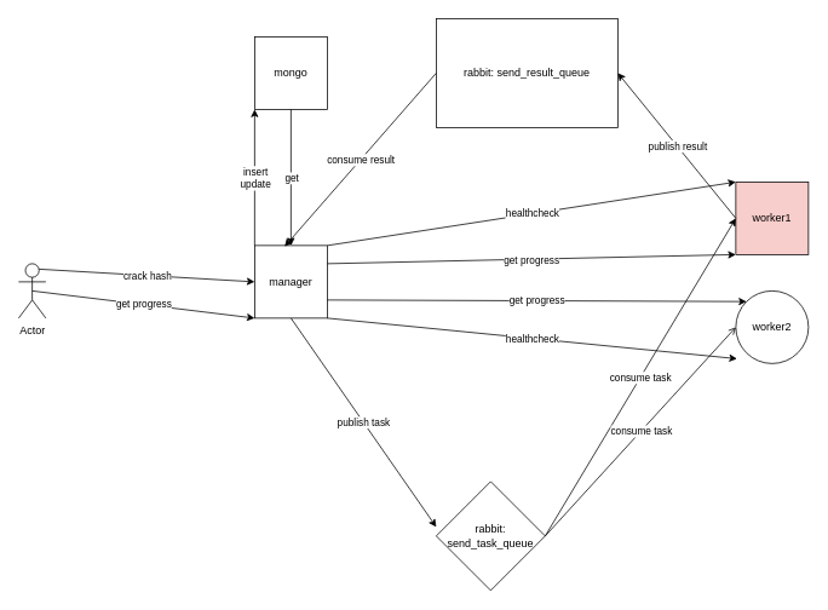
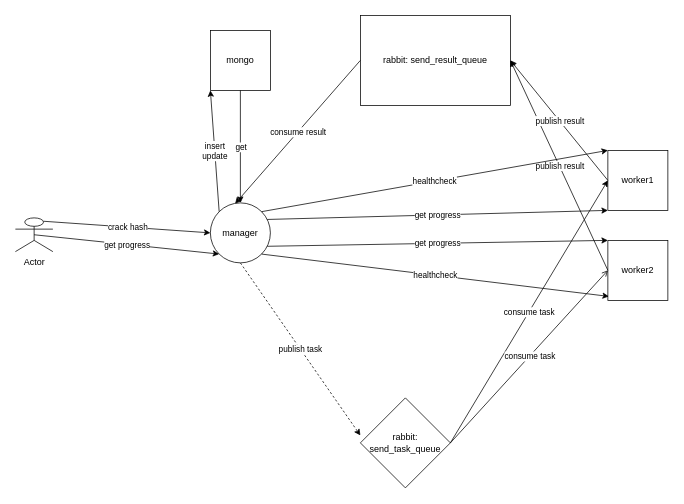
  <mxCell id="0" />
  <mxCell id="1" parent="0" />
- <mxCell id="2" value="manager" style="whiteSpace=wrap;html=1;aspect=fixed;" parent="1" vertex="1"><mxGeometry x="280" y="270" width="80" height="80" as="geometry" /></mxCell>
+ <mxCell id="2" value="manager" style="ellipse;whiteSpace=wrap;html=1;aspect=fixed;" parent="1" vertex="1"><mxGeometry x="280" y="270" width="80" height="80" as="geometry" /></mxCell>
  <mxCell id="3" value="rabbit: send_result_queue" style="whiteSpace=wrap;html=1;aspect=fixed;" parent="1" vertex="1"><mxGeometry x="480" y="20" width="200" height="120" as="geometry" /></mxCell>
- <mxCell id="4" value="worker1" style="whiteSpace=wrap;html=1;aspect=fixed;fillColor=#f8cecc;" parent="1" vertex="1"><mxGeometry x="810" y="200" width="80" height="80" as="geometry" /></mxCell>
+ <mxCell id="4" value="worker1" style="whiteSpace=wrap;html=1;aspect=fixed;" parent="1" vertex="1"><mxGeometry x="810" y="200" width="80" height="80" as="geometry" /></mxCell>
  <mxCell id="5" value="rabbit: send_task_queue" style="rhombus;whiteSpace=wrap;html=1;aspect=fixed;" parent="1" vertex="1"><mxGeometry x="480" y="530" width="120" height="120" as="geometry" /></mxCell>
- <mxCell id="6" value="worker2" style="ellipse;whiteSpace=wrap;html=1;aspect=fixed;" parent="1" vertex="1"><mxGeometry x="810" y="320" width="80" height="80" as="geometry" /></mxCell>
- <mxCell id="7" value="" style="endArrow=classic;html=1;rounded=0;exitX=0.5;exitY=1;exitDx=0;exitDy=0;entryX=0;entryY=0.417;entryDx=0;entryDy=0;entryPerimeter=0;" parent="1" source="2" target="5" edge="1"><mxGeometry relative="1" as="geometry"><mxPoint x="590" y="380" as="sourcePoint" /><mxPoint x="690" y="380" as="targetPoint" /></mxGeometry></mxCell>
+ <mxCell id="6" value="worker2" style="whiteSpace=wrap;html=1;aspect=fixed;" parent="1" vertex="1"><mxGeometry x="810" y="320" width="80" height="80" as="geometry" /></mxCell>
+ <mxCell id="7" value="" style="endArrow=classic;html=1;rounded=0;exitX=0.5;exitY=1;exitDx=0;exitDy=0;entryX=0;entryY=0.417;entryDx=0;entryDy=0;entryPerimeter=0;dashed=1;" parent="1" source="2" target="5" edge="1"><mxGeometry relative="1" as="geometry"><mxPoint x="590" y="380" as="sourcePoint" /><mxPoint x="690" y="380" as="targetPoint" /></mxGeometry></mxCell>
  <mxCell id="8" value="publish task" style="edgeLabel;resizable=0;html=1;;align=center;verticalAlign=middle;" parent="7" connectable="0" vertex="1"><mxGeometry relative="1" as="geometry" /></mxCell>
  <mxCell id="9" value="" style="endArrow=classic;html=1;rounded=0;exitX=1;exitY=0.5;exitDx=0;exitDy=0;entryX=0;entryY=0.5;entryDx=0;entryDy=0;" parent="1" source="5" target="4" edge="1"><mxGeometry relative="1" as="geometry"><mxPoint x="590" y="380" as="sourcePoint" /><mxPoint x="690" y="380" as="targetPoint" /></mxGeometry></mxCell>
  <mxCell id="10" value="&lt;span style=&quot;color: rgb(0, 0, 0); font-family: Helvetica; font-size: 11px; font-style: normal; font-variant-ligatures: normal; font-variant-caps: normal; font-weight: 400; letter-spacing: normal; orphans: 2; text-align: center; text-indent: 0px; text-transform: none; widows: 2; word-spacing: 0px; -webkit-text-stroke-width: 0px; white-space: nowrap; background-color: rgb(255, 255, 255); text-decoration-thickness: initial; text-decoration-style: initial; text-decoration-color: initial; display: inline !important; float: none;&quot;&gt;consume task&lt;/span&gt;" style="edgeLabel;resizable=0;html=1;;align=center;verticalAlign=middle;" parent="9" connectable="0" vertex="1"><mxGeometry relative="1" as="geometry" /></mxCell>
  <mxCell id="11" value="" style="endArrow=open;html=1;rounded=0;exitX=1;exitY=0.5;exitDx=0;exitDy=0;entryX=0;entryY=0.5;entryDx=0;entryDy=0;" parent="1" source="5" target="6" edge="1"><mxGeometry relative="1" as="geometry"><mxPoint x="590" y="380" as="sourcePoint" /><mxPoint x="690" y="380" as="targetPoint" /></mxGeometry></mxCell>
  <mxCell id="12" value="&lt;span style=&quot;color: rgb(0, 0, 0); font-family: Helvetica; font-size: 11px; font-style: normal; font-variant-ligatures: normal; font-variant-caps: normal; font-weight: 400; letter-spacing: normal; orphans: 2; text-align: center; text-indent: 0px; text-transform: none; widows: 2; word-spacing: 0px; -webkit-text-stroke-width: 0px; white-space: nowrap; background-color: rgb(255, 255, 255); text-decoration-thickness: initial; text-decoration-style: initial; text-decoration-color: initial; display: inline !important; float: none;&quot;&gt;consume task&lt;/span&gt;" style="edgeLabel;resizable=0;html=1;;align=center;verticalAlign=middle;" parent="11" connectable="0" vertex="1"><mxGeometry relative="1" as="geometry" /></mxCell>
+ <mxCell id="13" value="" style="endArrow=classic;html=1;rounded=0;exitX=0;exitY=0.5;exitDx=0;exitDy=0;entryX=1;entryY=0.5;entryDx=0;entryDy=0;" parent="1" source="6" target="3" edge="1"><mxGeometry relative="1" as="geometry"><mxPoint x="590" y="380" as="sourcePoint" /><mxPoint x="690" y="380" as="targetPoint" /></mxGeometry></mxCell>
+ <mxCell id="14" value="&lt;span style=&quot;color: rgb(0, 0, 0); font-family: Helvetica; font-size: 11px; font-style: normal; font-variant-ligatures: normal; font-variant-caps: normal; font-weight: 400; letter-spacing: normal; orphans: 2; text-align: center; text-indent: 0px; text-transform: none; widows: 2; word-spacing: 0px; -webkit-text-stroke-width: 0px; white-space: nowrap; background-color: rgb(255, 255, 255); text-decoration-thickness: initial; text-decoration-style: initial; text-decoration-color: initial; display: inline !important; float: none;&quot;&gt;publish result&lt;/span&gt;" style="edgeLabel;resizable=0;html=1;;align=center;verticalAlign=middle;" parent="13" connectable="0" vertex="1"><mxGeometry relative="1" as="geometry" /></mxCell>
  <mxCell id="15" value="" style="endArrow=classic;html=1;rounded=0;exitX=0;exitY=0.5;exitDx=0;exitDy=0;entryX=1;entryY=0.5;entryDx=0;entryDy=0;" parent="1" source="4" target="3" edge="1"><mxGeometry relative="1" as="geometry"><mxPoint x="590" y="380" as="sourcePoint" /><mxPoint x="690" y="380" as="targetPoint" /></mxGeometry></mxCell>
  <mxCell id="16" value="&lt;span style=&quot;color: rgb(0, 0, 0); font-family: Helvetica; font-size: 11px; font-style: normal; font-variant-ligatures: normal; font-variant-caps: normal; font-weight: 400; letter-spacing: normal; orphans: 2; text-align: center; text-indent: 0px; text-transform: none; widows: 2; word-spacing: 0px; -webkit-text-stroke-width: 0px; white-space: nowrap; background-color: rgb(255, 255, 255); text-decoration-thickness: initial; text-decoration-style: initial; text-decoration-color: initial; display: inline !important; float: none;&quot;&gt;publish result&lt;/span&gt;" style="edgeLabel;resizable=0;html=1;;align=center;verticalAlign=middle;" parent="15" connectable="0" vertex="1"><mxGeometry relative="1" as="geometry" /></mxCell>
  <mxCell id="17" value="" style="endArrow=classic;html=1;rounded=0;exitX=0;exitY=0.5;exitDx=0;exitDy=0;entryX=0.413;entryY=0.013;entryDx=0;entryDy=0;entryPerimeter=0;" parent="1" source="3" target="2" edge="1"><mxGeometry relative="1" as="geometry"><mxPoint x="590" y="380" as="sourcePoint" /><mxPoint x="690" y="380" as="targetPoint" /></mxGeometry></mxCell>
  <mxCell id="18" value="&lt;span style=&quot;color: rgb(0, 0, 0); font-family: Helvetica; font-size: 11px; font-style: normal; font-variant-ligatures: normal; font-variant-caps: normal; font-weight: 400; letter-spacing: normal; orphans: 2; text-align: center; text-indent: 0px; text-transform: none; widows: 2; word-spacing: 0px; -webkit-text-stroke-width: 0px; white-space: nowrap; background-color: rgb(255, 255, 255); text-decoration-thickness: initial; text-decoration-style: initial; text-decoration-color: initial; display: inline !important; float: none;&quot;&gt;consume result&lt;/span&gt;" style="edgeLabel;resizable=0;html=1;;align=center;verticalAlign=middle;" parent="17" connectable="0" vertex="1"><mxGeometry relative="1" as="geometry" /></mxCell>
- <mxCell id="19" value="Actor" style="shape=umlActor;verticalLabelPosition=bottom;verticalAlign=top;html=1;outlineConnect=0;" parent="1" vertex="1"><mxGeometry x="20" y="290" width="30" height="60" as="geometry" /></mxCell>
+ <mxCell id="19" value="Actor" style="shape=umlActor;verticalLabelPosition=bottom;verticalAlign=top;html=1;outlineConnect=0;" parent="1" vertex="1"><mxGeometry x="20" y="290" width="50" height="45" as="geometry" /></mxCell>
  <mxCell id="20" value="" style="endArrow=classic;html=1;rounded=0;exitX=0.75;exitY=0.1;exitDx=0;exitDy=0;exitPerimeter=0;entryX=0;entryY=0.5;entryDx=0;entryDy=0;" parent="1" source="19" target="2" edge="1"><mxGeometry relative="1" as="geometry"><mxPoint x="590" y="380" as="sourcePoint" /><mxPoint x="270" y="310" as="targetPoint" /></mxGeometry></mxCell>
  <mxCell id="21" value="crack hash" style="edgeLabel;resizable=0;html=1;;align=center;verticalAlign=middle;" parent="20" connectable="0" vertex="1"><mxGeometry relative="1" as="geometry" /></mxCell>
  <mxCell id="22" value="" style="endArrow=classic;html=1;rounded=0;exitX=0.5;exitY=0.5;exitDx=0;exitDy=0;exitPerimeter=0;entryX=0;entryY=1;entryDx=0;entryDy=0;" parent="1" source="19" target="2" edge="1"><mxGeometry relative="1" as="geometry"><mxPoint x="590" y="380" as="sourcePoint" /><mxPoint x="690" y="380" as="targetPoint" /></mxGeometry></mxCell>
  <mxCell id="23" value="get progress" style="edgeLabel;resizable=0;html=1;;align=center;verticalAlign=middle;" parent="22" connectable="0" vertex="1"><mxGeometry relative="1" as="geometry" /></mxCell>
  <mxCell id="24" value="" style="endArrow=classic;html=1;rounded=0;exitX=1;exitY=0.25;exitDx=0;exitDy=0;entryX=0;entryY=1;entryDx=0;entryDy=0;" parent="1" source="2" target="4" edge="1"><mxGeometry relative="1" as="geometry"><mxPoint x="470" y="220" as="sourcePoint" /><mxPoint x="570" y="220" as="targetPoint" /></mxGeometry></mxCell>
  <mxCell id="25" value="get progress" style="edgeLabel;resizable=0;html=1;;align=center;verticalAlign=middle;" parent="24" connectable="0" vertex="1"><mxGeometry relative="1" as="geometry" /></mxCell>
  <mxCell id="26" value="" style="endArrow=classic;html=1;rounded=0;exitX=1;exitY=0.75;exitDx=0;exitDy=0;entryX=0;entryY=0;entryDx=0;entryDy=0;" parent="1" source="2" target="6" edge="1"><mxGeometry relative="1" as="geometry"><mxPoint x="470" y="220" as="sourcePoint" /><mxPoint x="570" y="220" as="targetPoint" /></mxGeometry></mxCell>
  <mxCell id="27" value="get progress" style="edgeLabel;resizable=0;html=1;;align=center;verticalAlign=middle;" parent="26" connectable="0" vertex="1"><mxGeometry relative="1" as="geometry" /></mxCell>
  <mxCell id="28" value="mongo" style="whiteSpace=wrap;html=1;aspect=fixed;" vertex="1" parent="1"><mxGeometry x="280" y="40" width="80" height="80" as="geometry" /></mxCell>
  <mxCell id="29" value="" style="endArrow=classic;html=1;rounded=0;exitX=0;exitY=0;exitDx=0;exitDy=0;entryX=0;entryY=1;entryDx=0;entryDy=0;" edge="1" parent="1" source="2" target="28"><mxGeometry relative="1" as="geometry"><mxPoint x="480" y="300" as="sourcePoint" /><mxPoint x="580" y="300" as="targetPoint" /></mxGeometry></mxCell>
  <mxCell id="30" value="insert&lt;br&gt;update" style="edgeLabel;resizable=0;html=1;;align=center;verticalAlign=middle;" connectable="0" vertex="1" parent="29"><mxGeometry relative="1" as="geometry" /></mxCell>
  <mxCell id="31" value="" style="endArrow=classic;html=1;rounded=0;exitX=0.5;exitY=1;exitDx=0;exitDy=0;entryX=0.5;entryY=0;entryDx=0;entryDy=0;" edge="1" parent="1" source="28" target="2"><mxGeometry relative="1" as="geometry"><mxPoint x="480" y="300" as="sourcePoint" /><mxPoint x="580" y="300" as="targetPoint" /></mxGeometry></mxCell>
  <mxCell id="32" value="get" style="edgeLabel;resizable=0;html=1;;align=center;verticalAlign=middle;" connectable="0" vertex="1" parent="31"><mxGeometry relative="1" as="geometry" /></mxCell>
  <mxCell id="33" value="" style="endArrow=classic;html=1;rounded=0;exitX=1;exitY=1;exitDx=0;exitDy=0;entryX=0.016;entryY=0.934;entryDx=0;entryDy=0;entryPerimeter=0;" edge="1" parent="1" source="2" target="6"><mxGeometry relative="1" as="geometry"><mxPoint x="480" y="300" as="sourcePoint" /><mxPoint x="580" y="300" as="targetPoint" /></mxGeometry></mxCell>
  <mxCell id="34" value="healthcheck" style="edgeLabel;resizable=0;html=1;;align=center;verticalAlign=middle;" connectable="0" vertex="1" parent="33"><mxGeometry relative="1" as="geometry" /></mxCell>
  <mxCell id="35" value="" style="endArrow=classic;html=1;rounded=0;exitX=1;exitY=0;exitDx=0;exitDy=0;entryX=0;entryY=0;entryDx=0;entryDy=0;" edge="1" parent="1" source="2" target="4"><mxGeometry relative="1" as="geometry"><mxPoint x="480" y="300" as="sourcePoint" /><mxPoint x="580" y="300" as="targetPoint" /></mxGeometry></mxCell>
  <mxCell id="36" value="&lt;span style=&quot;color: rgb(0, 0, 0); font-family: Helvetica; font-size: 11px; font-style: normal; font-variant-ligatures: normal; font-variant-caps: normal; font-weight: 400; letter-spacing: normal; orphans: 2; text-align: center; text-indent: 0px; text-transform: none; widows: 2; word-spacing: 0px; -webkit-text-stroke-width: 0px; white-space: nowrap; background-color: rgb(255, 255, 255); text-decoration-thickness: initial; text-decoration-style: initial; text-decoration-color: initial; display: inline !important; float: none;&quot;&gt;healthcheck&lt;/span&gt;" style="edgeLabel;resizable=0;html=1;;align=center;verticalAlign=middle;" connectable="0" vertex="1" parent="35"><mxGeometry relative="1" as="geometry" /></mxCell>
